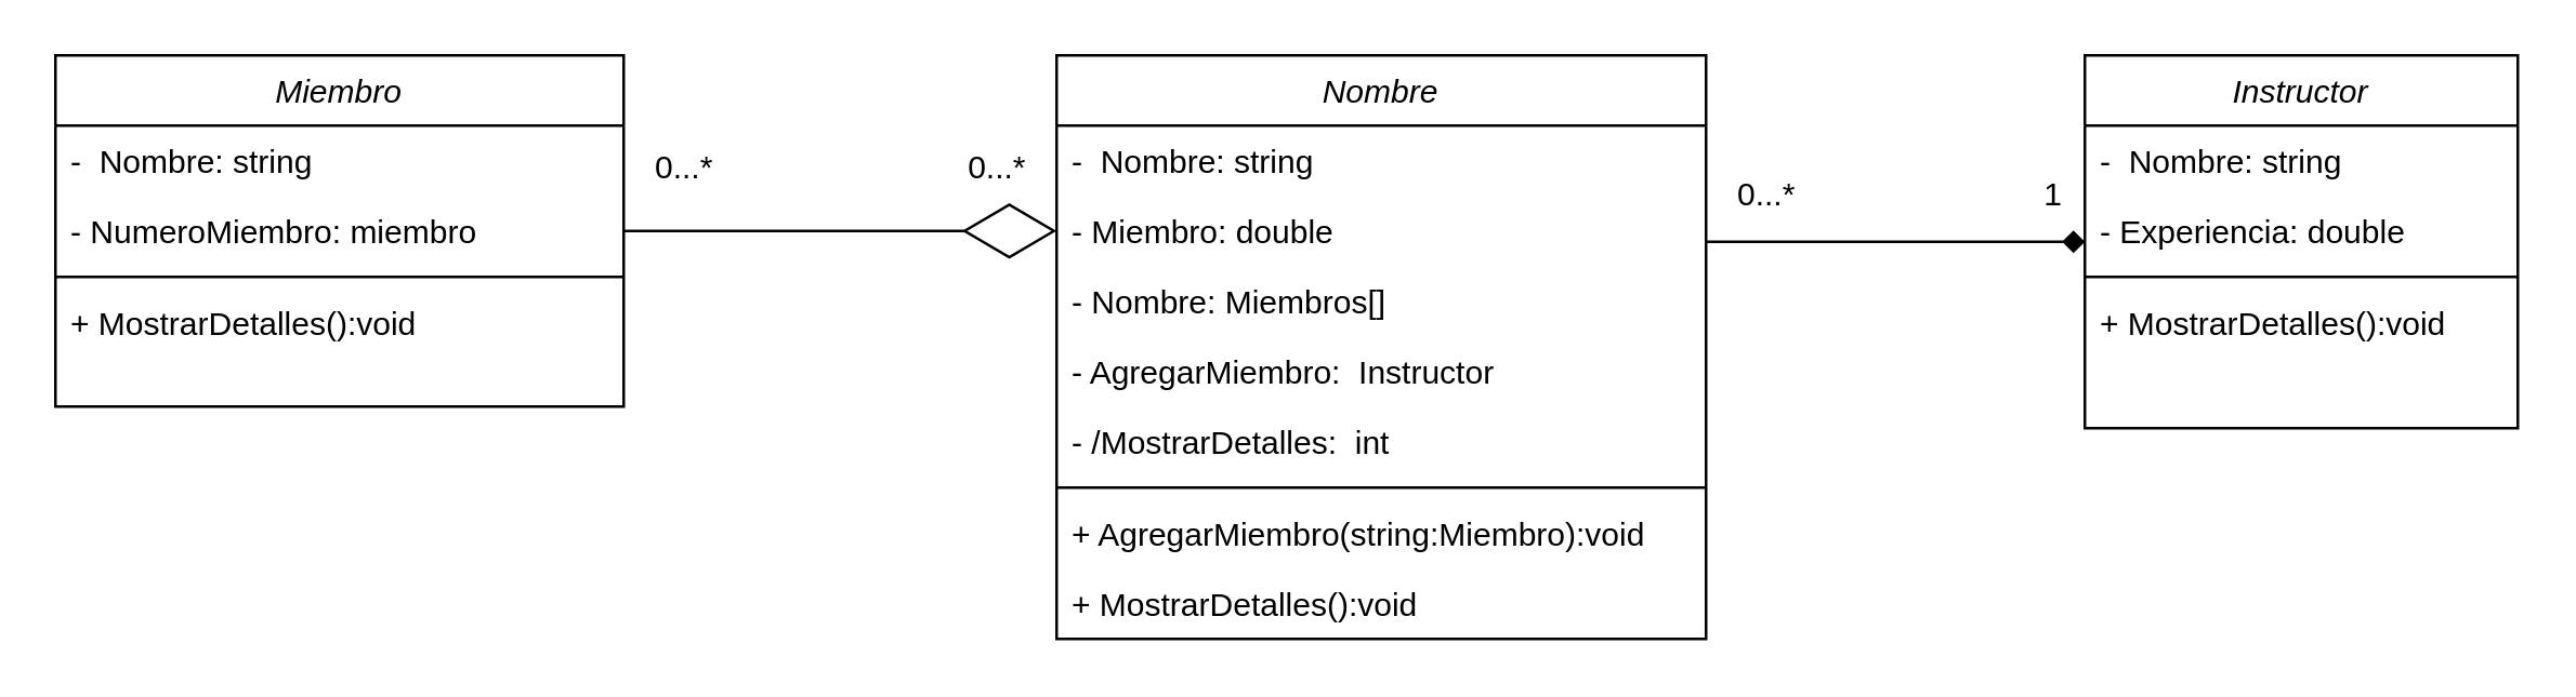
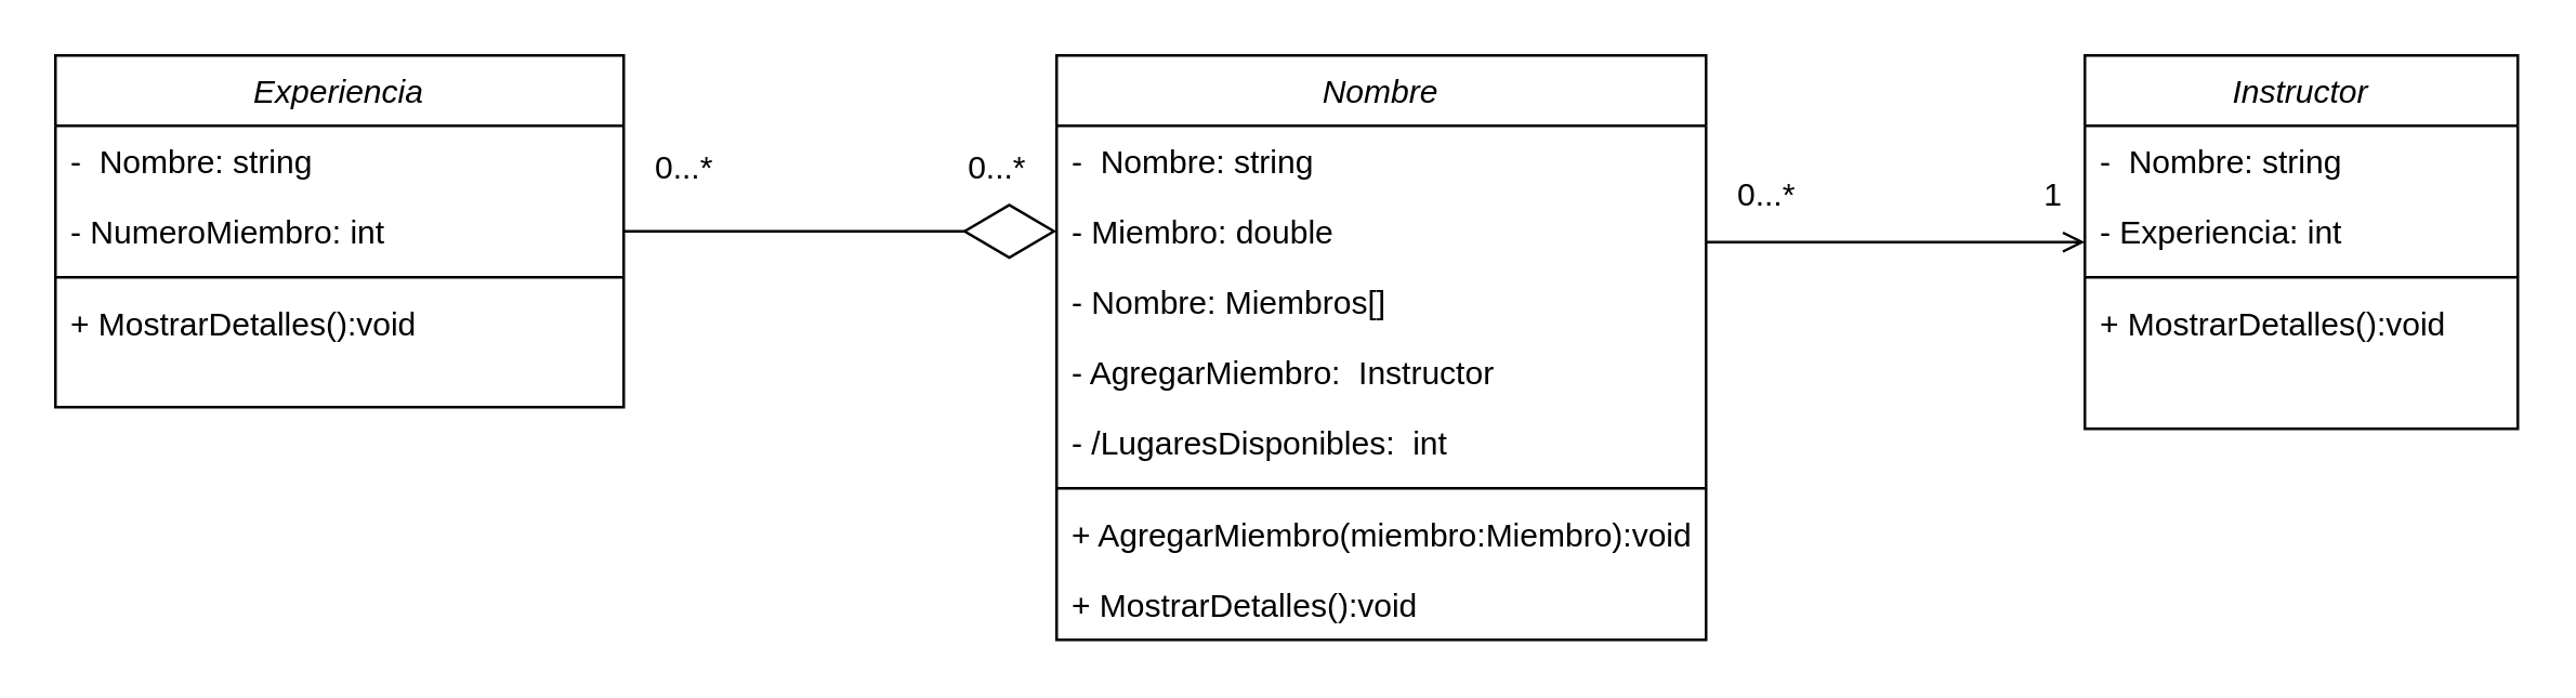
  <mxCell id="0" />
  <mxCell id="1" parent="0" />
  <mxCell id="2" value="Instructor" style="swimlane;fontStyle=2;align=center;verticalAlign=top;childLayout=stackLayout;horizontal=1;startSize=26;horizontalStack=0;resizeParent=1;resizeLast=0;collapsible=1;marginBottom=0;rounded=0;shadow=0;strokeWidth=1;" vertex="1" parent="1"><mxGeometry x="770" y="20" width="160" height="138" as="geometry"><mxRectangle x="230" y="140" width="160" height="26" as="alternateBounds" /></mxGeometry></mxCell>
  <mxCell id="3" value="-  Nombre: string" style="text;align=left;verticalAlign=top;spacingLeft=4;spacingRight=4;overflow=hidden;rotatable=0;points=[[0,0.5],[1,0.5]];portConstraint=eastwest;" vertex="1" parent="2"><mxGeometry y="26" width="160" height="26" as="geometry" /></mxCell>
- <mxCell id="4" value="- Experiencia: double" style="text;align=left;verticalAlign=top;spacingLeft=4;spacingRight=4;overflow=hidden;rotatable=0;points=[[0,0.5],[1,0.5]];portConstraint=eastwest;rounded=0;shadow=0;html=0;" vertex="1" parent="2"><mxGeometry y="52" width="160" height="26" as="geometry" /></mxCell>
+ <mxCell id="4" value="- Experiencia: int" style="text;align=left;verticalAlign=top;spacingLeft=4;spacingRight=4;overflow=hidden;rotatable=0;points=[[0,0.5],[1,0.5]];portConstraint=eastwest;rounded=0;shadow=0;html=0;" vertex="1" parent="2"><mxGeometry y="52" width="160" height="26" as="geometry" /></mxCell>
  <mxCell id="5" value="" style="line;html=1;strokeWidth=1;align=left;verticalAlign=middle;spacingTop=-1;spacingLeft=3;spacingRight=3;rotatable=0;labelPosition=right;points=[];portConstraint=eastwest;" vertex="1" parent="2"><mxGeometry y="78" width="160" height="8" as="geometry" /></mxCell>
  <mxCell id="6" value="+ MostrarDetalles():void" style="text;align=left;verticalAlign=top;spacingLeft=4;spacingRight=4;overflow=hidden;rotatable=0;points=[[0,0.5],[1,0.5]];portConstraint=eastwest;" vertex="1" parent="2"><mxGeometry y="86" width="160" height="26" as="geometry" /></mxCell>
- <mxCell id="7" value="Miembro" style="swimlane;fontStyle=2;align=center;verticalAlign=top;childLayout=stackLayout;horizontal=1;startSize=26;horizontalStack=0;resizeParent=1;resizeLast=0;collapsible=1;marginBottom=0;rounded=0;shadow=0;strokeWidth=1;" vertex="1" parent="1"><mxGeometry x="20" y="20" width="210" height="130" as="geometry"><mxRectangle x="230" y="140" width="160" height="26" as="alternateBounds" /></mxGeometry></mxCell>
+ <mxCell id="7" value="Experiencia" style="swimlane;fontStyle=2;align=center;verticalAlign=top;childLayout=stackLayout;horizontal=1;startSize=26;horizontalStack=0;resizeParent=1;resizeLast=0;collapsible=1;marginBottom=0;rounded=0;shadow=0;strokeWidth=1;" vertex="1" parent="1"><mxGeometry x="20" y="20" width="210" height="130" as="geometry"><mxRectangle x="230" y="140" width="160" height="26" as="alternateBounds" /></mxGeometry></mxCell>
  <mxCell id="8" value="-  Nombre: string" style="text;align=left;verticalAlign=top;spacingLeft=4;spacingRight=4;overflow=hidden;rotatable=0;points=[[0,0.5],[1,0.5]];portConstraint=eastwest;" vertex="1" parent="7"><mxGeometry y="26" width="210" height="26" as="geometry" /></mxCell>
- <mxCell id="9" value="- NumeroMiembro: miembro" style="text;align=left;verticalAlign=top;spacingLeft=4;spacingRight=4;overflow=hidden;rotatable=0;points=[[0,0.5],[1,0.5]];portConstraint=eastwest;rounded=0;shadow=0;html=0;" vertex="1" parent="7"><mxGeometry y="52" width="210" height="26" as="geometry" /></mxCell>
+ <mxCell id="9" value="- NumeroMiembro: int" style="text;align=left;verticalAlign=top;spacingLeft=4;spacingRight=4;overflow=hidden;rotatable=0;points=[[0,0.5],[1,0.5]];portConstraint=eastwest;rounded=0;shadow=0;html=0;" vertex="1" parent="7"><mxGeometry y="52" width="210" height="26" as="geometry" /></mxCell>
  <mxCell id="10" value="" style="line;html=1;strokeWidth=1;align=left;verticalAlign=middle;spacingTop=-1;spacingLeft=3;spacingRight=3;rotatable=0;labelPosition=right;points=[];portConstraint=eastwest;" vertex="1" parent="7"><mxGeometry y="78" width="210" height="8" as="geometry" /></mxCell>
  <mxCell id="11" value="+ MostrarDetalles():void" style="text;align=left;verticalAlign=top;spacingLeft=4;spacingRight=4;overflow=hidden;rotatable=0;points=[[0,0.5],[1,0.5]];portConstraint=eastwest;" vertex="1" parent="7"><mxGeometry y="86" width="210" height="26" as="geometry" /></mxCell>
  <mxCell id="12" value="Nombre" style="swimlane;fontStyle=2;align=center;verticalAlign=top;childLayout=stackLayout;horizontal=1;startSize=26;horizontalStack=0;resizeParent=1;resizeLast=0;collapsible=1;marginBottom=0;rounded=0;shadow=0;strokeWidth=1;" vertex="1" parent="1"><mxGeometry x="390" y="20" width="240" height="216" as="geometry"><mxRectangle x="230" y="140" width="160" height="26" as="alternateBounds" /></mxGeometry></mxCell>
  <mxCell id="13" value="-  Nombre: string" style="text;align=left;verticalAlign=top;spacingLeft=4;spacingRight=4;overflow=hidden;rotatable=0;points=[[0,0.5],[1,0.5]];portConstraint=eastwest;" vertex="1" parent="12"><mxGeometry y="26" width="240" height="26" as="geometry" /></mxCell>
  <mxCell id="14" value="- Miembro: double" style="text;align=left;verticalAlign=top;spacingLeft=4;spacingRight=4;overflow=hidden;rotatable=0;points=[[0,0.5],[1,0.5]];portConstraint=eastwest;rounded=0;shadow=0;html=0;" vertex="1" parent="12"><mxGeometry y="52" width="240" height="26" as="geometry" /></mxCell>
  <mxCell id="15" value="- Nombre: Miembros[]" style="text;align=left;verticalAlign=top;spacingLeft=4;spacingRight=4;overflow=hidden;rotatable=0;points=[[0,0.5],[1,0.5]];portConstraint=eastwest;rounded=0;shadow=0;html=0;" vertex="1" parent="12"><mxGeometry y="78" width="240" height="26" as="geometry" /></mxCell>
  <mxCell id="16" value="- AgregarMiembro:  Instructor" style="text;align=left;verticalAlign=top;spacingLeft=4;spacingRight=4;overflow=hidden;rotatable=0;points=[[0,0.5],[1,0.5]];portConstraint=eastwest;rounded=0;shadow=0;html=0;" vertex="1" parent="12"><mxGeometry y="104" width="240" height="26" as="geometry" /></mxCell>
- <mxCell id="17" value="- /MostrarDetalles:  int" style="text;align=left;verticalAlign=top;spacingLeft=4;spacingRight=4;overflow=hidden;rotatable=0;points=[[0,0.5],[1,0.5]];portConstraint=eastwest;rounded=0;shadow=0;html=0;" vertex="1" parent="12"><mxGeometry y="130" width="240" height="26" as="geometry" /></mxCell>
+ <mxCell id="17" value="- /LugaresDisponibles:  int" style="text;align=left;verticalAlign=top;spacingLeft=4;spacingRight=4;overflow=hidden;rotatable=0;points=[[0,0.5],[1,0.5]];portConstraint=eastwest;rounded=0;shadow=0;html=0;" vertex="1" parent="12"><mxGeometry y="130" width="240" height="26" as="geometry" /></mxCell>
  <mxCell id="18" value="" style="line;html=1;strokeWidth=1;align=left;verticalAlign=middle;spacingTop=-1;spacingLeft=3;spacingRight=3;rotatable=0;labelPosition=right;points=[];portConstraint=eastwest;" vertex="1" parent="12"><mxGeometry y="156" width="240" height="8" as="geometry" /></mxCell>
- <mxCell id="19" value="+ AgregarMiembro(string:Miembro):void" style="text;align=left;verticalAlign=top;spacingLeft=4;spacingRight=4;overflow=hidden;rotatable=0;points=[[0,0.5],[1,0.5]];portConstraint=eastwest;" vertex="1" parent="12"><mxGeometry y="164" width="240" height="26" as="geometry" /></mxCell>
+ <mxCell id="19" value="+ AgregarMiembro(miembro:Miembro):void" style="text;align=left;verticalAlign=top;spacingLeft=4;spacingRight=4;overflow=hidden;rotatable=0;points=[[0,0.5],[1,0.5]];portConstraint=eastwest;" vertex="1" parent="12"><mxGeometry y="164" width="240" height="26" as="geometry" /></mxCell>
  <mxCell id="20" value="+ MostrarDetalles():void" style="text;align=left;verticalAlign=top;spacingLeft=4;spacingRight=4;overflow=hidden;rotatable=0;points=[[0,0.5],[1,0.5]];portConstraint=eastwest;" vertex="1" parent="12"><mxGeometry y="190" width="240" height="26" as="geometry" /></mxCell>
- <mxCell id="21" value="" style="endArrow=diamond;shadow=0;strokeWidth=1;rounded=0;curved=0;endFill=1;edgeStyle=elbowEdgeStyle;elbow=vertical;" edge="1" parent="1" source="12" target="2"><mxGeometry x="0.5" y="41" relative="1" as="geometry"><mxPoint x="610" y="100.24" as="sourcePoint" /><mxPoint x="738" y="100.24" as="targetPoint" /><mxPoint x="-40" y="32" as="offset" /></mxGeometry></mxCell>
+ <mxCell id="21" value="" style="endArrow=open;shadow=0;strokeWidth=1;rounded=0;curved=0;endFill=1;edgeStyle=elbowEdgeStyle;elbow=vertical;" edge="1" parent="1" source="12" target="2"><mxGeometry x="0.5" y="41" relative="1" as="geometry"><mxPoint x="610" y="100.24" as="sourcePoint" /><mxPoint x="738" y="100.24" as="targetPoint" /><mxPoint x="-40" y="32" as="offset" /></mxGeometry></mxCell>
  <mxCell id="22" value="0...*" style="resizable=0;align=left;verticalAlign=bottom;labelBackgroundColor=none;fontSize=12;" connectable="0" vertex="1" parent="21"><mxGeometry x="-1" relative="1" as="geometry"><mxPoint x="10" y="-9" as="offset" /></mxGeometry></mxCell>
  <mxCell id="23" value="1" style="resizable=0;align=right;verticalAlign=bottom;labelBackgroundColor=none;fontSize=12;" connectable="0" vertex="1" parent="21"><mxGeometry x="1" relative="1" as="geometry"><mxPoint x="-7" y="-9" as="offset" /></mxGeometry></mxCell>
  <mxCell id="24" value="" style="endArrow=diamondThin;shadow=0;strokeWidth=1;rounded=0;curved=0;endFill=0;edgeStyle=elbowEdgeStyle;elbow=vertical;endSize=32;" edge="1" parent="1" source="7" target="12"><mxGeometry x="0.5" y="41" relative="1" as="geometry"><mxPoint x="200" y="110" as="sourcePoint" /><mxPoint x="328" y="110" as="targetPoint" /><mxPoint x="-40" y="32" as="offset" /></mxGeometry></mxCell>
  <mxCell id="25" value="0...*" style="resizable=0;align=left;verticalAlign=bottom;labelBackgroundColor=none;fontSize=12;" connectable="0" vertex="1" parent="24"><mxGeometry x="-1" relative="1" as="geometry"><mxPoint x="10" y="-15" as="offset" /></mxGeometry></mxCell>
  <mxCell id="26" value="0...*" style="resizable=0;align=right;verticalAlign=bottom;labelBackgroundColor=none;fontSize=12;" connectable="0" vertex="1" parent="24"><mxGeometry x="1" relative="1" as="geometry"><mxPoint x="-10" y="-15" as="offset" /></mxGeometry></mxCell>
